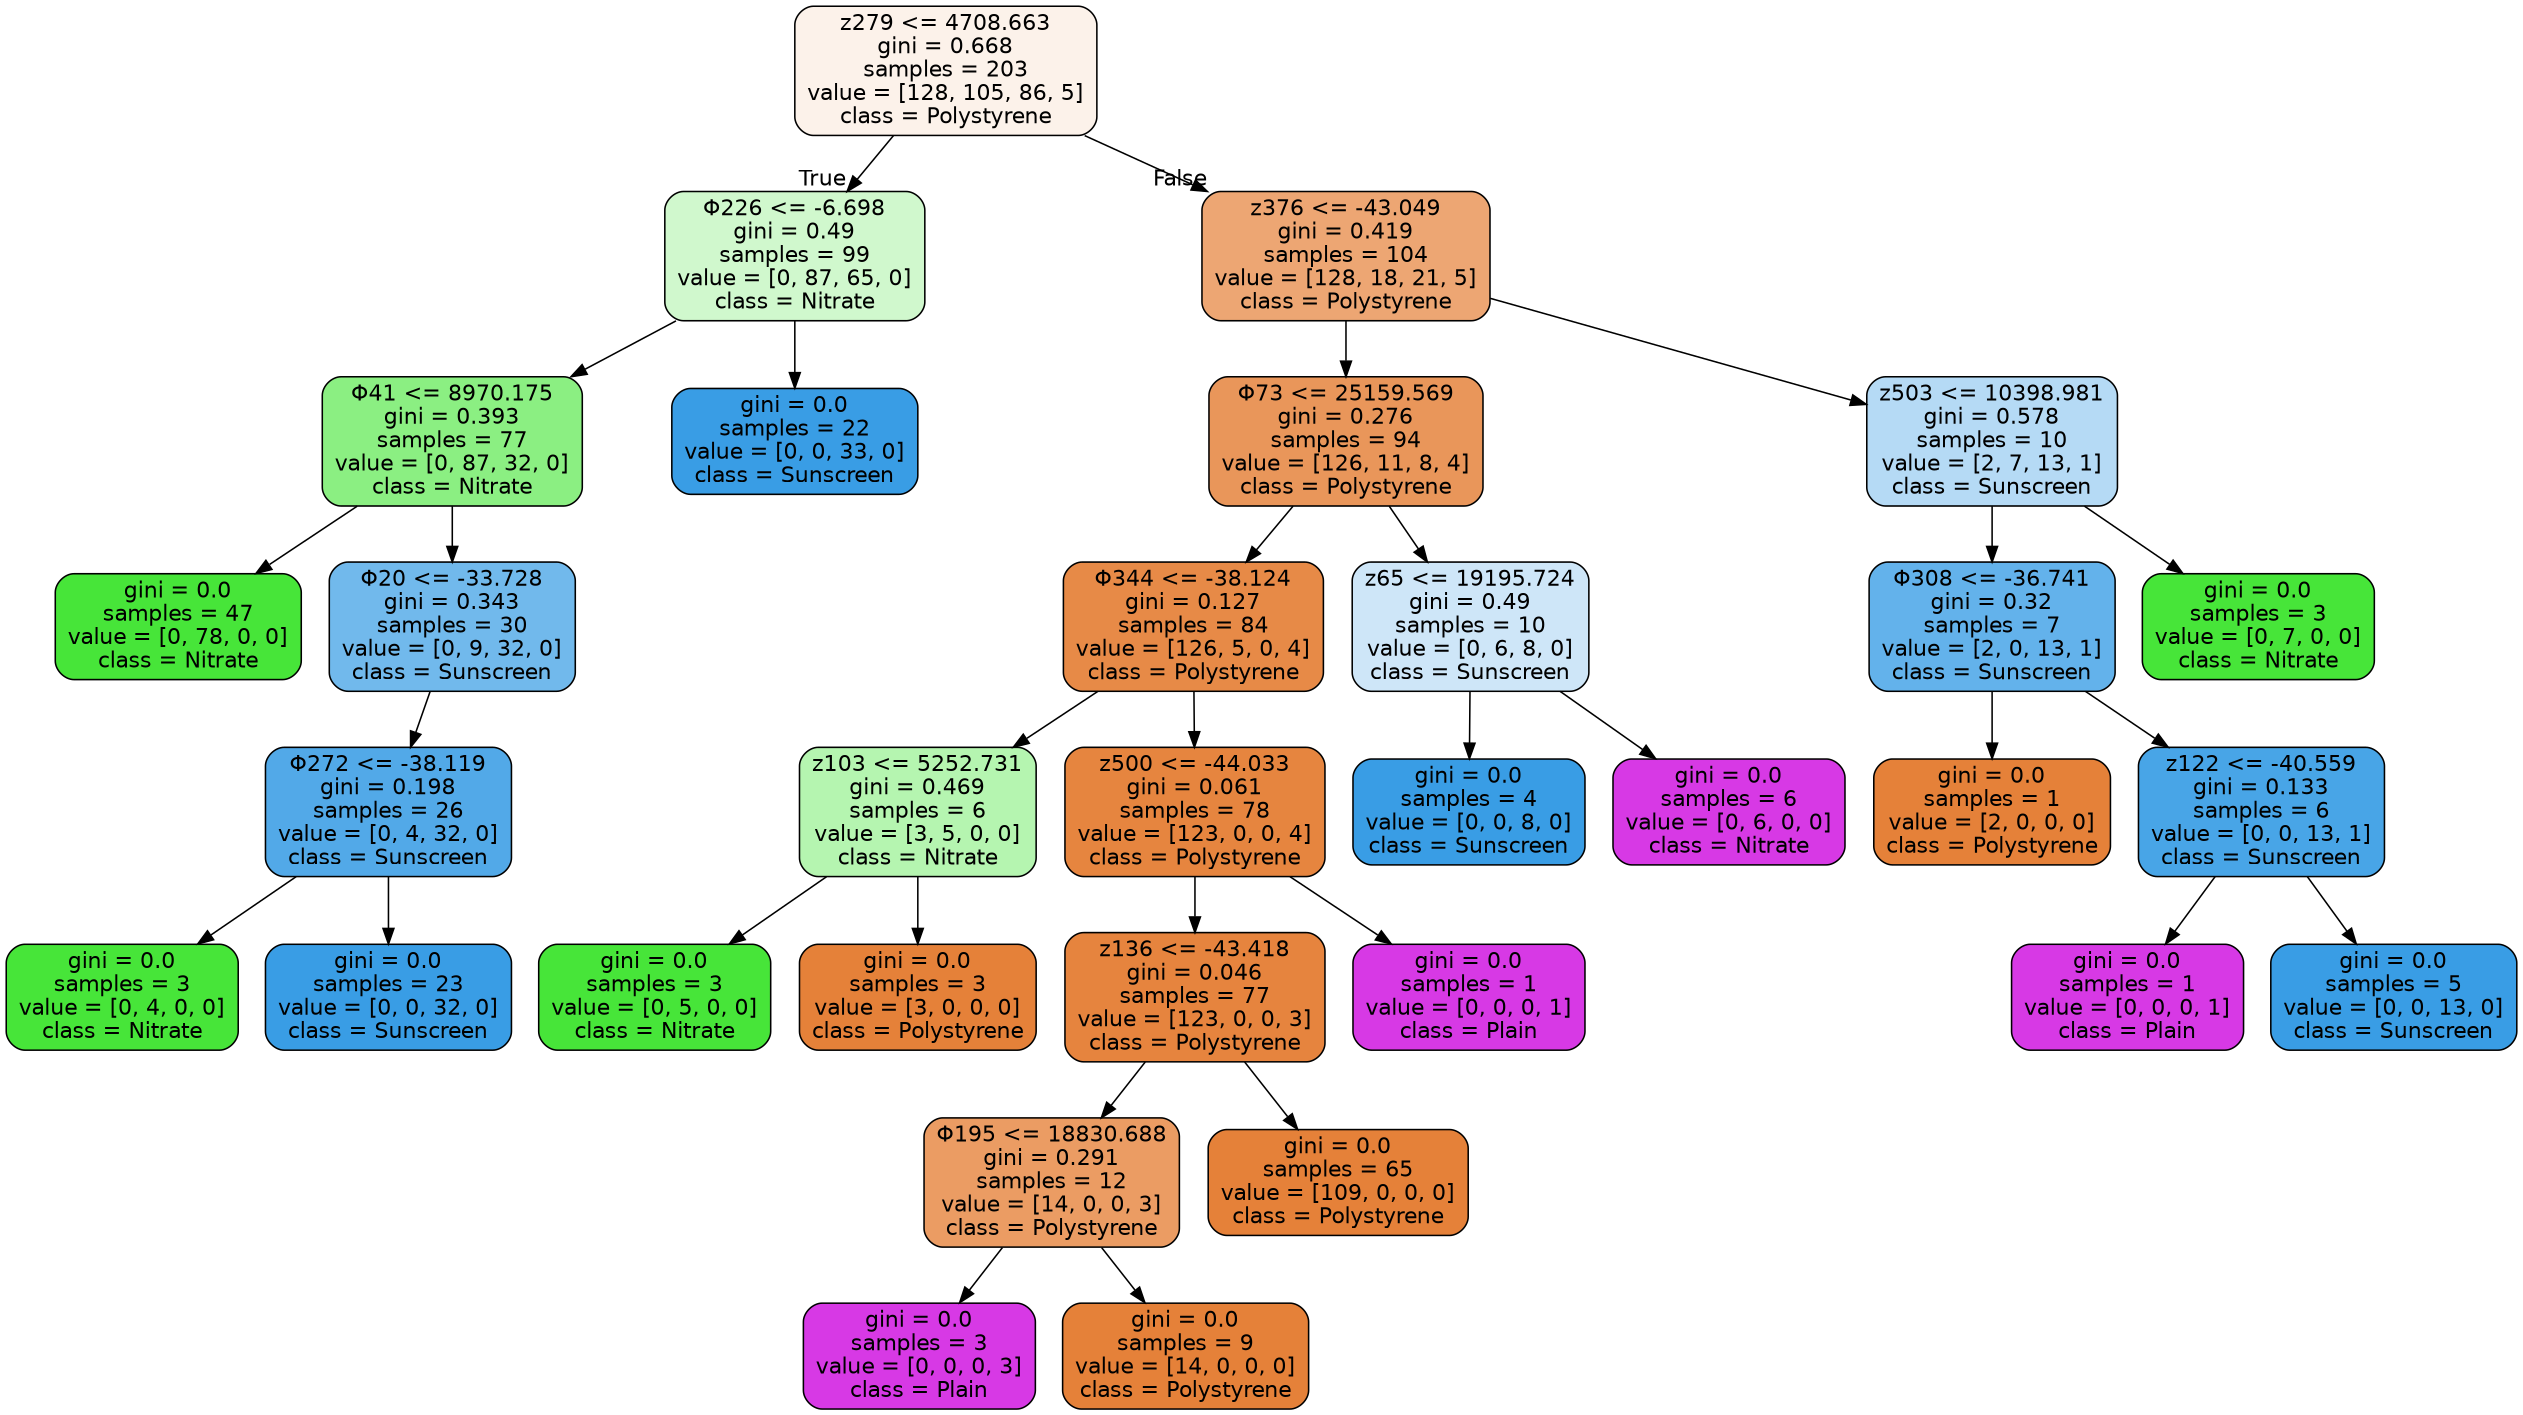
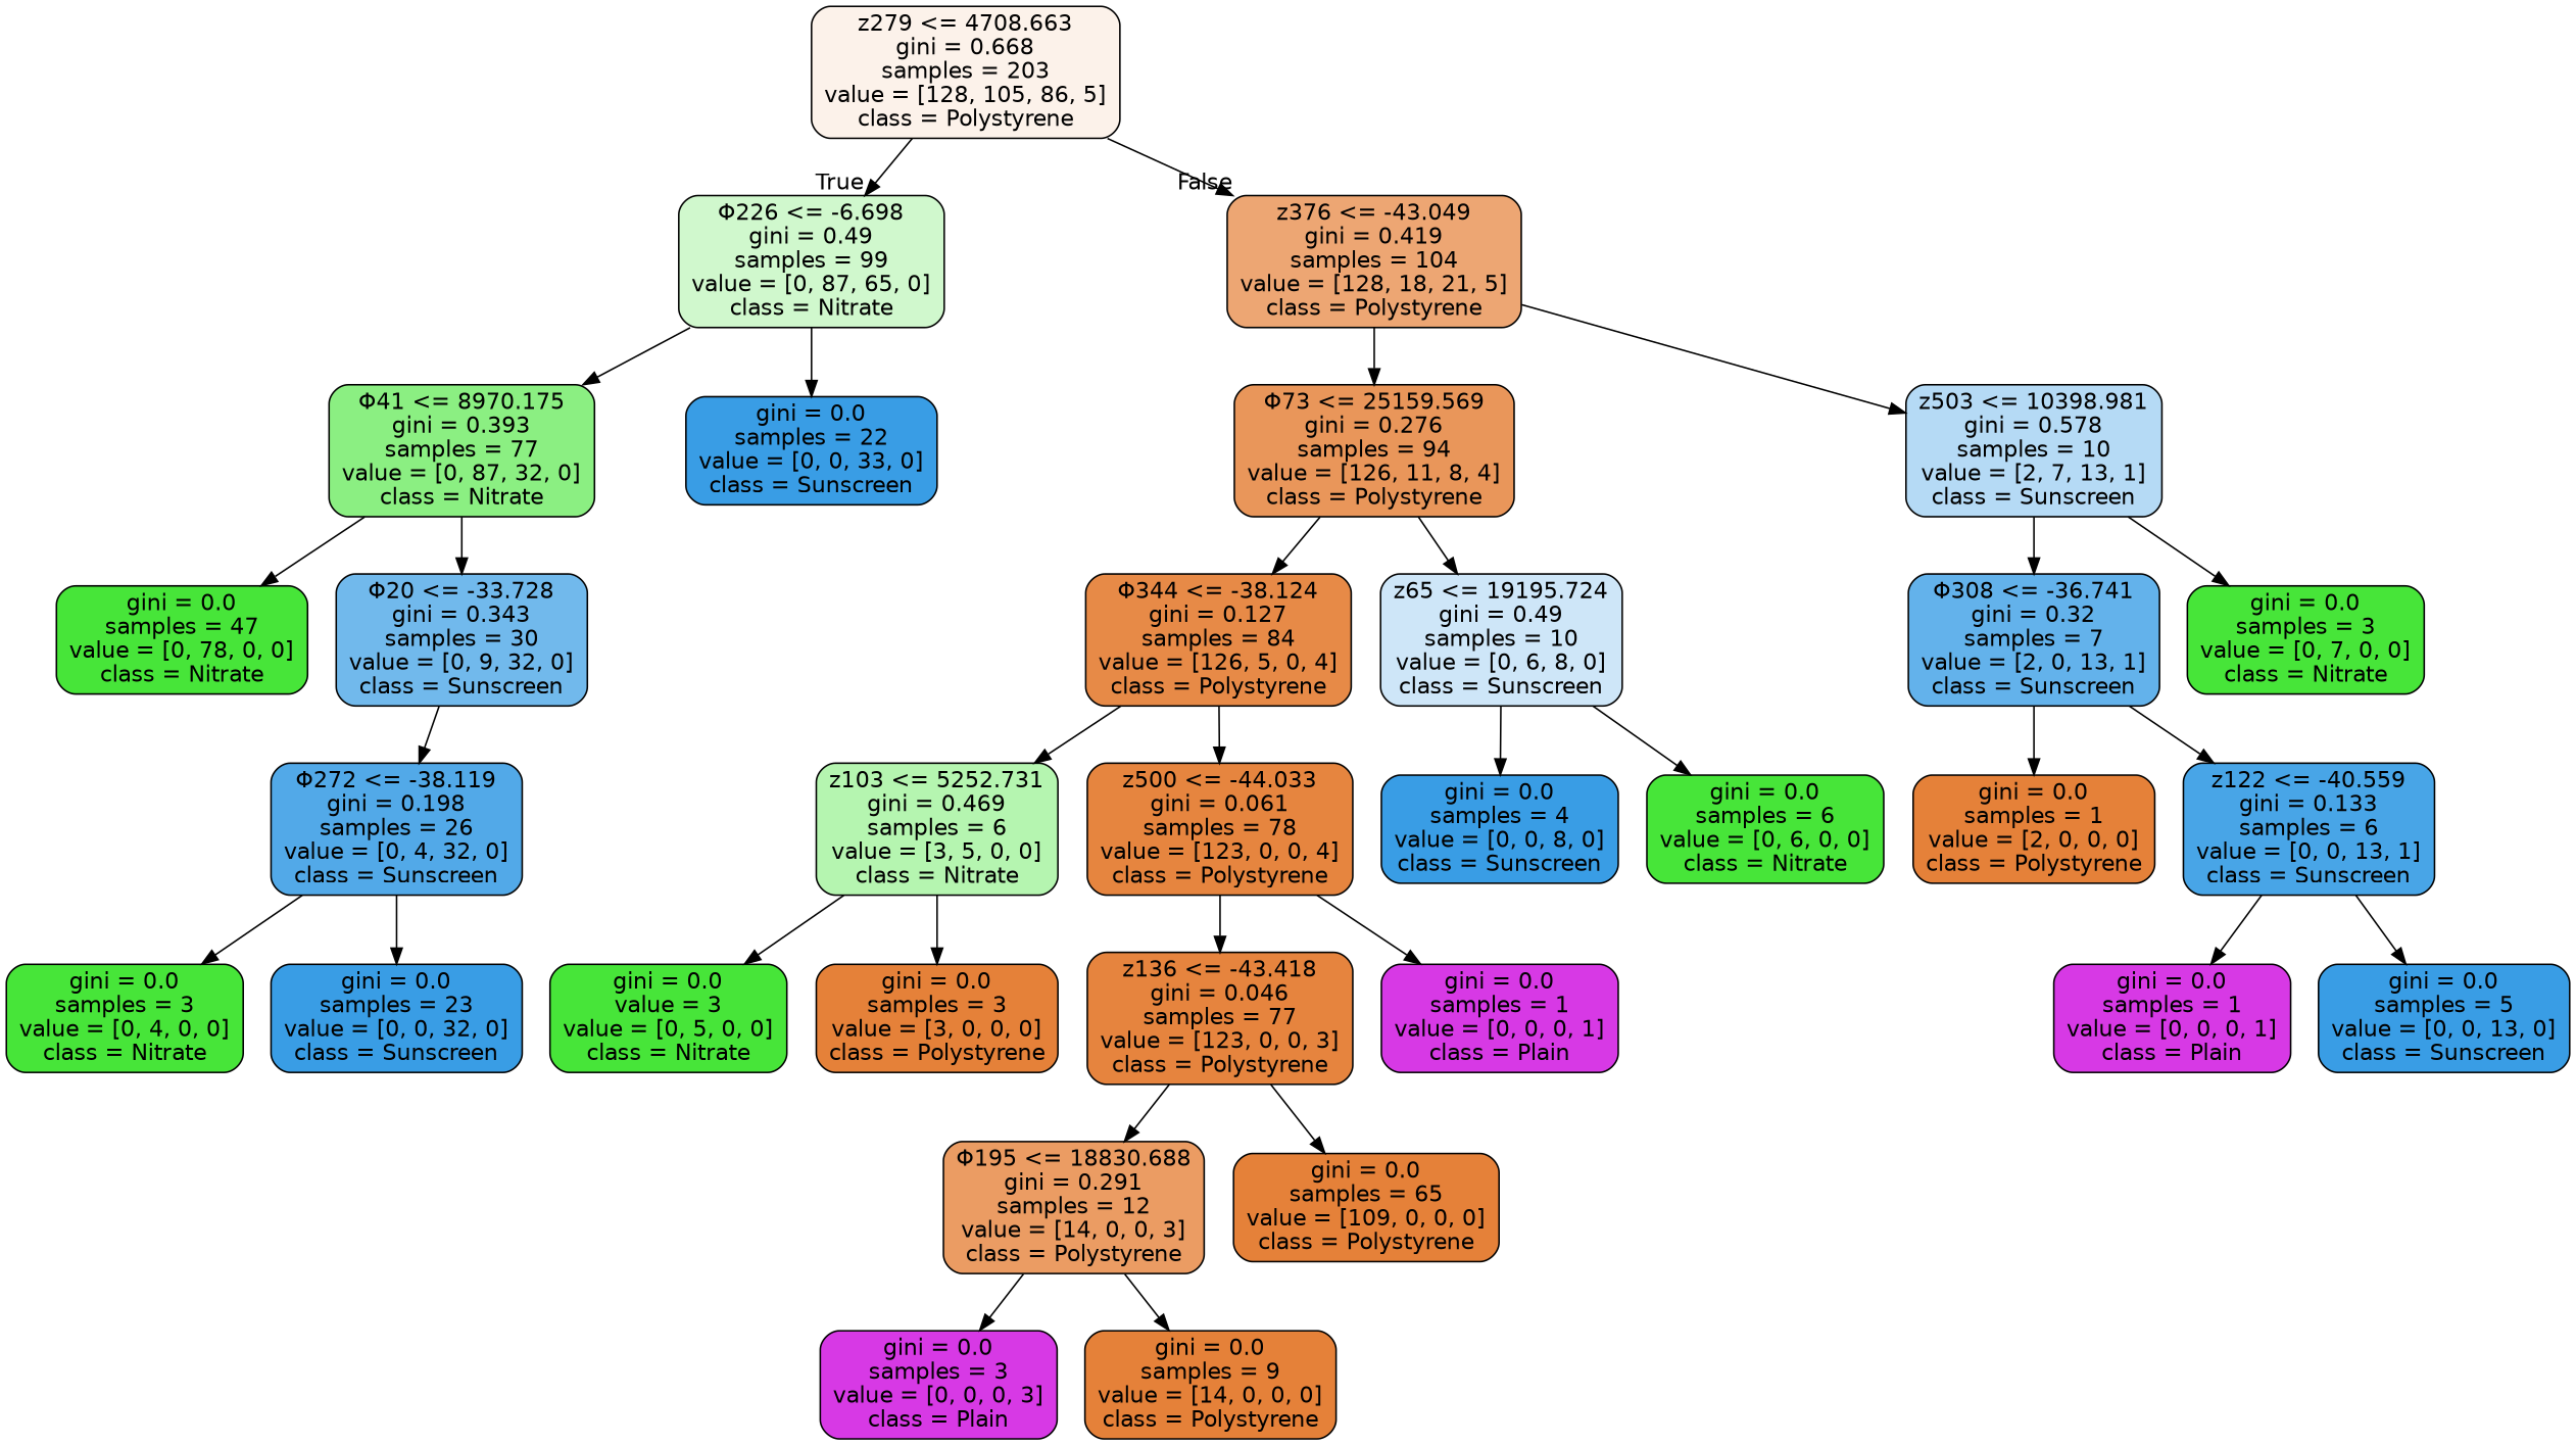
  digraph {
    node [color=black fillcolor="#47e539" fontname=helvetica shape=box style="filled, rounded"]
    edge [fontname=helvetica]
    n1 [fillcolor="#fcf2ea" label="z279 <= 4708.663\ngini = 0.668\nsamples = 203\nvalue = [128, 105, 86, 5]\nclass = Polystyrene"]
    n2 [fillcolor="#d0f8cd" label="Φ226 <= -6.698\ngini = 0.49\nsamples = 99\nvalue = [0, 87, 65, 0]\nclass = Nitrate"]
    n3 [fillcolor="#eda673" label="z376 <= -43.049\ngini = 0.419\nsamples = 104\nvalue = [128, 18, 21, 5]\nclass = Polystyrene"]
    n4 [fillcolor="#8bef82" label="Φ41 <= 8970.175\ngini = 0.393\nsamples = 77\nvalue = [0, 87, 32, 0]\nclass = Nitrate"]
    n5 [fillcolor="#399de5" label="gini = 0.0\nsamples = 22\nvalue = [0, 0, 33, 0]\nclass = Sunscreen"]
    n6 [fillcolor="#e9965a" label="Φ73 <= 25159.569\ngini = 0.276\nsamples = 94\nvalue = [126, 11, 8, 4]\nclass = Polystyrene"]
    n7 [fillcolor="#b5daf5" label="z503 <= 10398.981\ngini = 0.578\nsamples = 10\nvalue = [2, 7, 13, 1]\nclass = Sunscreen"]
    n8 [label="gini = 0.0\nsamples = 47\nvalue = [0, 78, 0, 0]\nclass = Nitrate"]
    n9 [fillcolor="#71b9ec" label="Φ20 <= -33.728\ngini = 0.343\nsamples = 30\nvalue = [0, 9, 32, 0]\nclass = Sunscreen"]
    n10 [fillcolor="#52a9e8" label="Φ272 <= -38.119\ngini = 0.198\nsamples = 26\nvalue = [0, 4, 32, 0]\nclass = Sunscreen"]
    n11 [label="gini = 0.0\nsamples = 3\nvalue = [0, 4, 0, 0]\nclass = Nitrate"]
    n12 [fillcolor="#399de5" label="gini = 0.0\nsamples = 23\nvalue = [0, 0, 32, 0]\nclass = Sunscreen"]
    n13 [fillcolor="#e78a47" label="Φ344 <= -38.124\ngini = 0.127\nsamples = 84\nvalue = [126, 5, 0, 4]\nclass = Polystyrene"]
    n14 [fillcolor="#cee6f8" label="z65 <= 19195.724\ngini = 0.49\nsamples = 10\nvalue = [0, 6, 8, 0]\nclass = Sunscreen"]
    n15 [fillcolor="#63b2eb" label="Φ308 <= -36.741\ngini = 0.32\nsamples = 7\nvalue = [2, 0, 13, 1]\nclass = Sunscreen"]
    n16 [label="gini = 0.0\nsamples = 3\nvalue = [0, 7, 0, 0]\nclass = Nitrate"]
    n17 [fillcolor="#b5f5b0" label="z103 <= 5252.731\ngini = 0.469\nsamples = 6\nvalue = [3, 5, 0, 0]\nclass = Nitrate"]
    n18 [fillcolor="#e6853f" label="z500 <= -44.033\ngini = 0.061\nsamples = 78\nvalue = [123, 0, 0, 4]\nclass = Polystyrene"]
    n19 [fillcolor="#399de5" label="gini = 0.0\nsamples = 4\nvalue = [0, 0, 8, 0]\nclass = Sunscreen"]
-   n20 [fillcolor="#d739e5" label="gini = 0.0\nsamples = 6\nvalue = [0, 6, 0, 0]\nclass = Nitrate"]
-   n21 [label="gini = 0.0\nsamples = 3\nvalue = [0, 5, 0, 0]\nclass = Nitrate"]
+   n20 [label="gini = 0.0\nsamples = 6\nvalue = [0, 6, 0, 0]\nclass = Nitrate"]
+   n21 [label="gini = 0.0\nvalue = 3\nvalue = [0, 5, 0, 0]\nclass = Nitrate"]
    n22 [fillcolor="#e58139" label="gini = 0.0\nsamples = 3\nvalue = [3, 0, 0, 0]\nclass = Polystyrene"]
    n23 [fillcolor="#e6843e" label="z136 <= -43.418\ngini = 0.046\nsamples = 77\nvalue = [123, 0, 0, 3]\nclass = Polystyrene"]
    n24 [fillcolor="#d739e5" label="gini = 0.0\nsamples = 1\nvalue = [0, 0, 0, 1]\nclass = Plain"]
    n25 [fillcolor="#eb9c63" label="Φ195 <= 18830.688\ngini = 0.291\nsamples = 12\nvalue = [14, 0, 0, 3]\nclass = Polystyrene"]
    n26 [fillcolor="#e58139" label="gini = 0.0\nsamples = 65\nvalue = [109, 0, 0, 0]\nclass = Polystyrene"]
    n27 [fillcolor="#d739e5" label="gini = 0.0\nsamples = 3\nvalue = [0, 0, 0, 3]\nclass = Plain"]
    n28 [fillcolor="#e58139" label="gini = 0.0\nsamples = 9\nvalue = [14, 0, 0, 0]\nclass = Polystyrene"]
    n29 [fillcolor="#e58139" label="gini = 0.0\nsamples = 1\nvalue = [2, 0, 0, 0]\nclass = Polystyrene"]
    n30 [fillcolor="#48a5e7" label="z122 <= -40.559\ngini = 0.133\nsamples = 6\nvalue = [0, 0, 13, 1]\nclass = Sunscreen"]
    n31 [fillcolor="#d739e5" label="gini = 0.0\nsamples = 1\nvalue = [0, 0, 0, 1]\nclass = Plain"]
    n32 [fillcolor="#399de5" label="gini = 0.0\nsamples = 5\nvalue = [0, 0, 13, 0]\nclass = Sunscreen"]
    n1 -> n2 [headlabel=True labelangle=45 labeldistance=2.5]
    n1 -> n3 [headlabel=False labelangle=-45 labeldistance=2.5]
    n2 -> n4
    n2 -> n5
    n3 -> n6
    n3 -> n7
    n4 -> n8
    n4 -> n9
    n6 -> n13
    n6 -> n14
    n7 -> n15
    n7 -> n16
    n9 -> n10
    n10 -> n11
    n10 -> n12
    n13 -> n17
    n13 -> n18
    n14 -> n19
    n14 -> n20
    n15 -> n29
    n15 -> n30
    n17 -> n21
    n17 -> n22
    n18 -> n23
    n18 -> n24
    n23 -> n25
    n23 -> n26
    n25 -> n27
    n25 -> n28
    n30 -> n31
    n30 -> n32
  }
